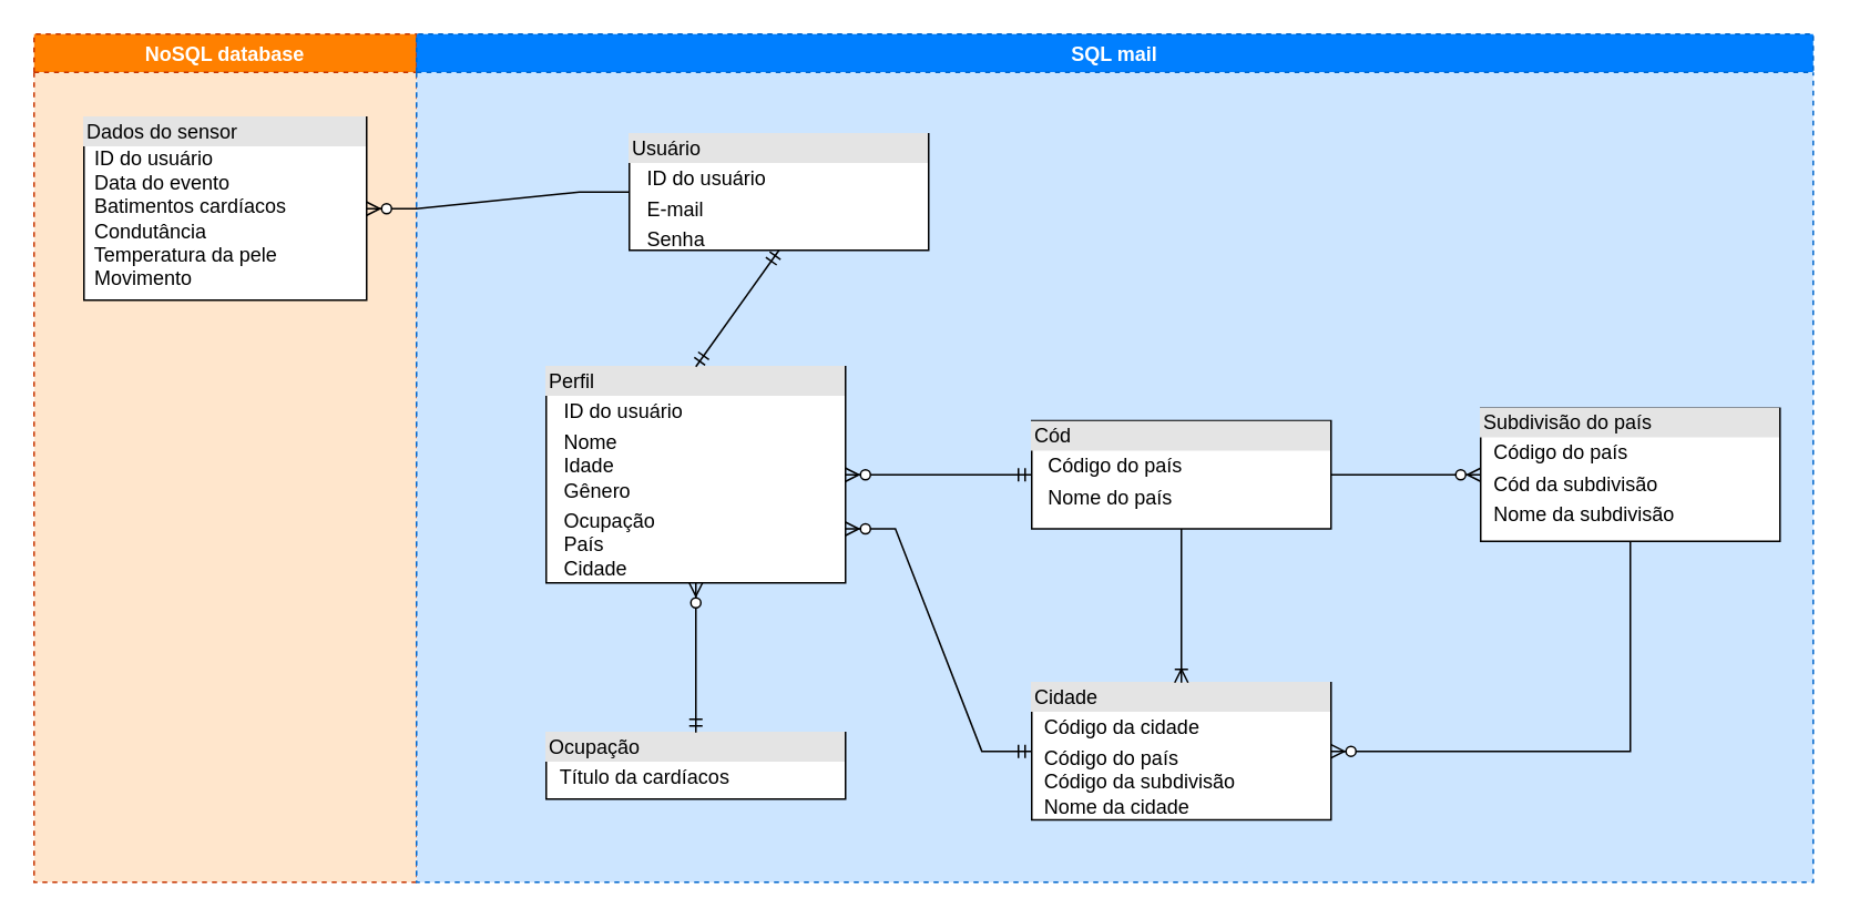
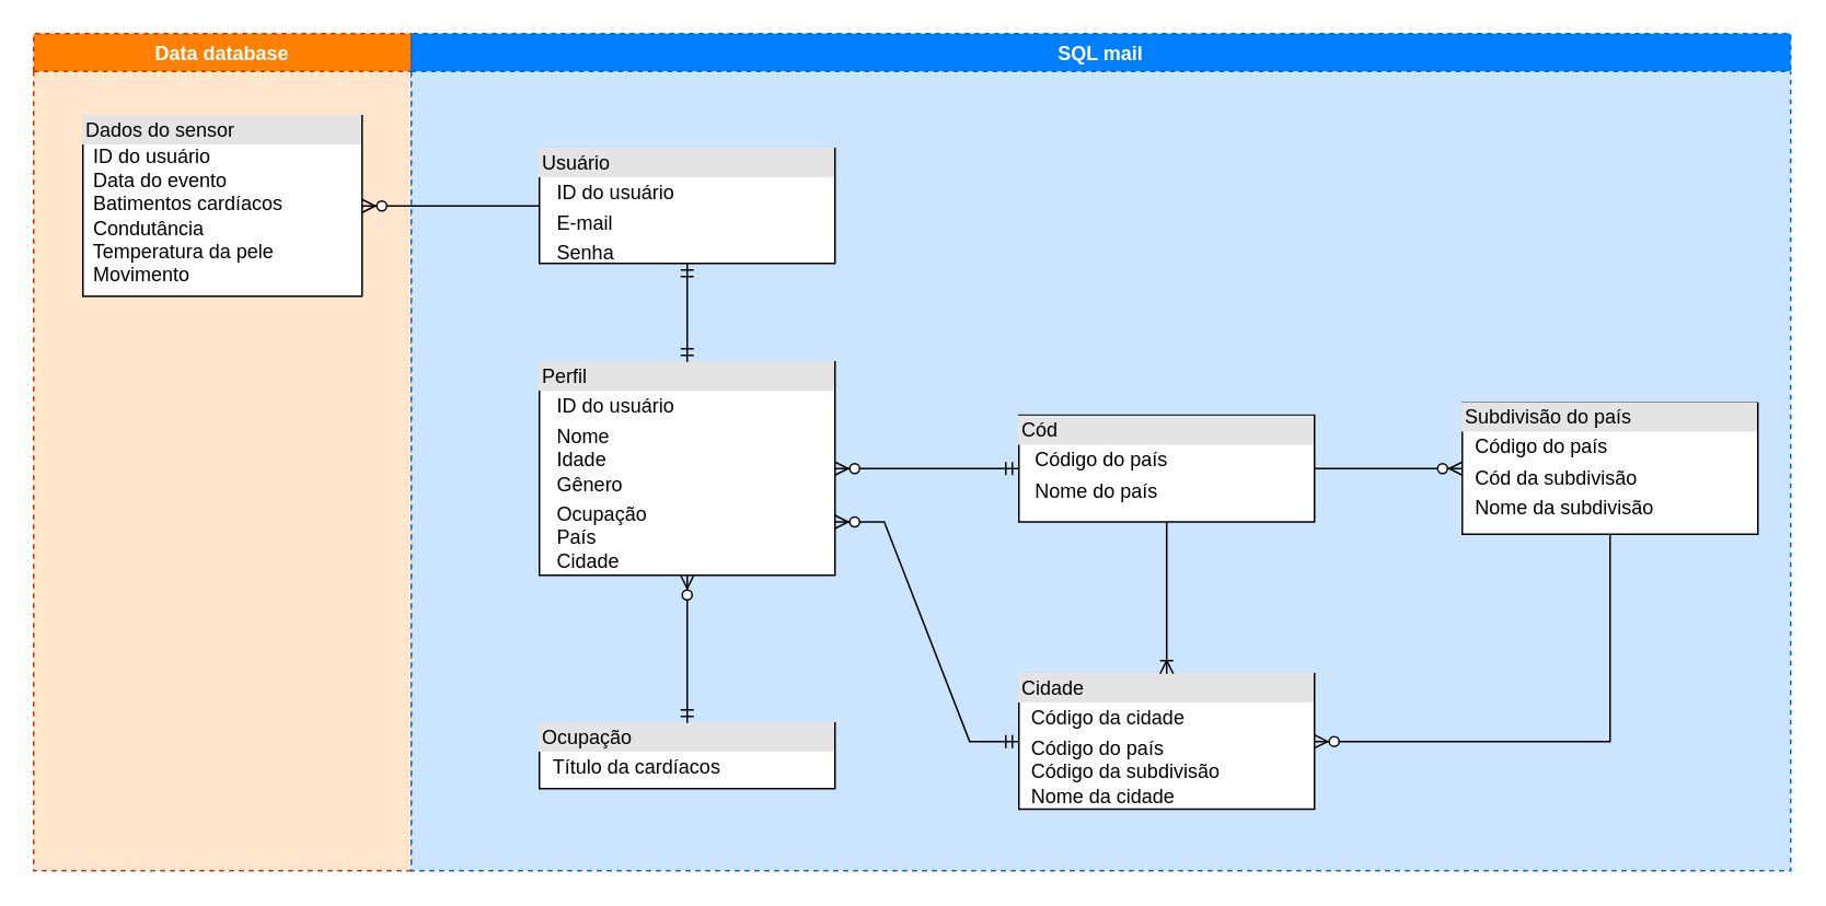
  <mxCell id="0" />
  <mxCell id="1" parent="0" />
- <mxCell id="2" value="NoSQL database" style="swimlane;dashed=1;fillColor=#FF8000;strokeColor=#C73500;fontColor=#FFFFFF;swimlaneFillColor=#FFE6CC;" parent="1" vertex="1"><mxGeometry y="20" width="230" height="510" as="geometry" x="20" /></mxCell>
+ <mxCell id="2" value="Data database" style="swimlane;dashed=1;fillColor=#FF8000;strokeColor=#C73500;fontColor=#FFFFFF;swimlaneFillColor=#FFE6CC;" parent="1" vertex="1"><mxGeometry y="20" width="230" height="510" as="geometry" x="20" /></mxCell>
  <mxCell id="3" value="&lt;div style=&quot;box-sizing: border-box ; width: 100% ; background: #e4e4e4 ; padding: 2px&quot;&gt;Dados do sensor&lt;/div&gt;&amp;nbsp; ID do usuário&lt;br&gt;&amp;nbsp; Data do evento&lt;br&gt;&amp;nbsp; Batimentos cardíacos&lt;br&gt;&amp;nbsp; Condutância&lt;br&gt;&amp;nbsp; Temperatura da pele&lt;br&gt;&amp;nbsp; Movimento" style="verticalAlign=top;align=left;overflow=fill;html=1;" parent="2" vertex="1"><mxGeometry x="30" y="50" width="170" height="110" as="geometry" /></mxCell>
  <mxCell id="4" value="SQL mail" style="swimlane;dashed=1;fillColor=#007FFF;fontColor=#ffffff;strokeColor=#0066CC;swimlaneFillColor=#CCE5FF;" parent="1" vertex="1"><mxGeometry x="250" y="20" width="840" height="510" as="geometry" /></mxCell>
  <mxCell id="5" value="está em" style="text;html=1;strokeColor=none;fillColor=none;align=center;verticalAlign=middle;whiteSpace=wrap;rounded=0;" parent="4" vertex="1"><mxGeometry x="198" y="204" width="60" height="30" as="geometry" /></mxCell>
- <mxCell id="6" value="&lt;div style=&quot;box-sizing: border-box ; width: 100% ; background: #e4e4e4 ; padding: 2px&quot;&gt;Usuário&lt;/div&gt;&lt;table style=&quot;width: 100% ; font-size: 1em&quot; cellpadding=&quot;2&quot; cellspacing=&quot;0&quot;&gt;&lt;tbody&gt;&lt;tr&gt;&lt;td&gt;&lt;br&gt;&lt;/td&gt;&lt;td&gt;ID do usuário&lt;/td&gt;&lt;/tr&gt;&lt;tr&gt;&lt;td&gt;&lt;br&gt;&lt;/td&gt;&lt;td&gt;E-mail&lt;/td&gt;&lt;/tr&gt;&lt;tr&gt;&lt;td&gt;&lt;/td&gt;&lt;td&gt;Senha&lt;/td&gt;&lt;/tr&gt;&lt;/tbody&gt;&lt;/table&gt;" style="verticalAlign=top;align=left;overflow=fill;html=1;" parent="4" vertex="1"><mxGeometry x="128" y="60" width="180" height="70" as="geometry" /></mxCell>
+ <mxCell id="6" value="&lt;div style=&quot;box-sizing: border-box ; width: 100% ; background: #e4e4e4 ; padding: 2px&quot;&gt;Usuário&lt;/div&gt;&lt;table style=&quot;width: 100% ; font-size: 1em&quot; cellpadding=&quot;2&quot; cellspacing=&quot;0&quot;&gt;&lt;tbody&gt;&lt;tr&gt;&lt;td&gt;&lt;br&gt;&lt;/td&gt;&lt;td&gt;ID do usuário&lt;/td&gt;&lt;/tr&gt;&lt;tr&gt;&lt;td&gt;&lt;br&gt;&lt;/td&gt;&lt;td&gt;E-mail&lt;/td&gt;&lt;/tr&gt;&lt;tr&gt;&lt;td&gt;&lt;/td&gt;&lt;td&gt;Senha&lt;/td&gt;&lt;/tr&gt;&lt;/tbody&gt;&lt;/table&gt;" style="verticalAlign=top;align=left;overflow=fill;html=1;" parent="4" vertex="1"><mxGeometry x="78" y="70" width="180" height="70" as="geometry" /></mxCell>
  <mxCell id="7" value="&lt;div style=&quot;box-sizing: border-box ; width: 100% ; background: #e4e4e4 ; padding: 2px&quot;&gt;Perfil&lt;/div&gt;&lt;table style=&quot;width: 100% ; font-size: 1em&quot; cellpadding=&quot;2&quot; cellspacing=&quot;0&quot;&gt;&lt;tbody&gt;&lt;tr&gt;&lt;td&gt;&lt;br&gt;&lt;/td&gt;&lt;td&gt;ID do usuário&lt;/td&gt;&lt;/tr&gt;&lt;tr&gt;&lt;td&gt;&lt;br&gt;&lt;br&gt;&lt;/td&gt;&lt;td&gt;Nome&lt;br&gt;Idade&lt;br&gt;Gênero&lt;/td&gt;&lt;/tr&gt;&lt;tr&gt;&lt;td&gt;&lt;br&gt;&lt;br&gt;&lt;/td&gt;&lt;td&gt;Ocupação&lt;br&gt;País&lt;br&gt;Cidade&lt;/td&gt;&lt;/tr&gt;&lt;/tbody&gt;&lt;/table&gt;" style="verticalAlign=top;align=left;overflow=fill;html=1;" parent="4" vertex="1"><mxGeometry x="78" y="200" width="180" height="130" as="geometry" /></mxCell>
  <mxCell id="8" value="&lt;div style=&quot;box-sizing: border-box ; width: 100% ; background: #e4e4e4 ; padding: 2px&quot;&gt;Cód&lt;/div&gt;&lt;table style=&quot;width: 100% ; font-size: 1em&quot; cellpadding=&quot;2&quot; cellspacing=&quot;0&quot;&gt;&lt;tbody&gt;&lt;tr&gt;&lt;td&gt;&lt;br&gt;&lt;/td&gt;&lt;td&gt;Código do país&lt;/td&gt;&lt;/tr&gt;&lt;tr&gt;&lt;td&gt;&lt;br&gt;&lt;/td&gt;&lt;td&gt;Nome do país&lt;/td&gt;&lt;/tr&gt;&lt;tr&gt;&lt;td&gt;&lt;/td&gt;&lt;td&gt;&lt;br&gt;&lt;/td&gt;&lt;/tr&gt;&lt;/tbody&gt;&lt;/table&gt;" style="verticalAlign=top;align=left;overflow=fill;html=1;" parent="4" vertex="1"><mxGeometry x="370" y="232.5" width="180" height="65" as="geometry" /></mxCell>
  <mxCell id="9" value="&lt;div style=&quot;box-sizing: border-box ; width: 100% ; background: #e4e4e4 ; padding: 2px&quot;&gt;Subdivisão do país&lt;/div&gt;&lt;table style=&quot;width: 100% ; font-size: 1em&quot; cellpadding=&quot;2&quot; cellspacing=&quot;0&quot;&gt;&lt;tbody&gt;&lt;tr&gt;&lt;td&gt;&lt;br&gt;&lt;/td&gt;&lt;td&gt;Código do país&lt;/td&gt;&lt;/tr&gt;&lt;tr&gt;&lt;td&gt;&lt;br&gt;&lt;/td&gt;&lt;td&gt;Cód da subdivisão&lt;/td&gt;&lt;/tr&gt;&lt;tr&gt;&lt;td&gt;&lt;/td&gt;&lt;td&gt;Nome da subdivisão&lt;/td&gt;&lt;/tr&gt;&lt;/tbody&gt;&lt;/table&gt;" style="verticalAlign=top;align=left;overflow=fill;html=1;" parent="4" vertex="1"><mxGeometry x="640" y="225" width="180" height="80" as="geometry" /></mxCell>
  <mxCell id="10" value="&lt;div style=&quot;box-sizing: border-box ; width: 100% ; background: #e4e4e4 ; padding: 2px&quot;&gt;Ocupação&lt;/div&gt;&lt;table style=&quot;width: 100% ; font-size: 1em&quot; cellpadding=&quot;2&quot; cellspacing=&quot;0&quot;&gt;&lt;tbody&gt;&lt;tr&gt;&lt;td&gt;&lt;br&gt;&lt;/td&gt;&lt;td&gt;Título da cardíacos&lt;/td&gt;&lt;/tr&gt;&lt;tr&gt;&lt;td&gt;&lt;br&gt;&lt;/td&gt;&lt;td&gt;&lt;br&gt;&lt;/td&gt;&lt;/tr&gt;&lt;tr&gt;&lt;td&gt;&lt;/td&gt;&lt;td&gt;&lt;br&gt;&lt;/td&gt;&lt;/tr&gt;&lt;/tbody&gt;&lt;/table&gt;" style="verticalAlign=top;align=left;overflow=fill;html=1;" parent="4" vertex="1"><mxGeometry x="78" y="420" width="180" height="40" as="geometry" /></mxCell>
  <mxCell id="11" value="&lt;div style=&quot;box-sizing: border-box ; width: 100% ; background: #e4e4e4 ; padding: 2px&quot;&gt;Cidade&lt;/div&gt;&lt;table style=&quot;width: 100% ; font-size: 1em&quot; cellpadding=&quot;2&quot; cellspacing=&quot;0&quot;&gt;&lt;tbody&gt;&lt;tr&gt;&lt;td&gt;&lt;br&gt;&lt;/td&gt;&lt;td&gt;Código da cidade&lt;/td&gt;&lt;/tr&gt;&lt;tr&gt;&lt;td&gt;&lt;br&gt;&lt;br&gt;&lt;br&gt;&lt;/td&gt;&lt;td&gt;Código do país&lt;br&gt;Código da subdivisão&lt;br&gt;Nome da cidade&lt;/td&gt;&lt;/tr&gt;&lt;tr&gt;&lt;td&gt;&lt;/td&gt;&lt;td&gt;&lt;br&gt;&lt;/td&gt;&lt;/tr&gt;&lt;/tbody&gt;&lt;/table&gt;" style="verticalAlign=top;align=left;overflow=fill;html=1;" parent="4" vertex="1"><mxGeometry x="370" y="390" width="180" height="82.5" as="geometry" /></mxCell>
  <mxCell id="12" value="" style="fontSize=12;html=1;endArrow=ERoneToMany;rounded=0;exitX=0.5;exitY=1;exitDx=0;exitDy=0;entryX=0.5;entryY=0;entryDx=0;entryDy=0;" parent="4" source="8" target="11" edge="1"><mxGeometry width="100" height="100" relative="1" as="geometry"><mxPoint x="500" y="170" as="sourcePoint" /><mxPoint x="600" y="70" as="targetPoint" /></mxGeometry></mxCell>
  <mxCell id="13" value="" style="fontSize=12;html=1;endArrow=ERzeroToMany;endFill=1;rounded=0;exitX=1;exitY=0.5;exitDx=0;exitDy=0;entryX=0;entryY=0.5;entryDx=0;entryDy=0;" parent="4" source="8" target="9" edge="1"><mxGeometry width="100" height="100" relative="1" as="geometry"><mxPoint x="450" y="400" as="sourcePoint" /><mxPoint x="550" y="300" as="targetPoint" /></mxGeometry></mxCell>
  <mxCell id="14" value="" style="edgeStyle=entityRelationEdgeStyle;fontSize=12;html=1;endArrow=ERzeroToMany;startArrow=ERmandOne;rounded=0;entryX=1;entryY=0.5;entryDx=0;entryDy=0;exitX=0;exitY=0.5;exitDx=0;exitDy=0;" parent="4" source="8" target="7" edge="1"><mxGeometry width="100" height="100" relative="1" as="geometry"><mxPoint x="270" y="290" as="sourcePoint" /><mxPoint x="370" y="190" as="targetPoint" /></mxGeometry></mxCell>
  <mxCell id="15" value="" style="edgeStyle=entityRelationEdgeStyle;fontSize=12;html=1;endArrow=ERzeroToMany;startArrow=ERmandOne;rounded=0;entryX=1;entryY=0.75;entryDx=0;entryDy=0;exitX=0;exitY=0.5;exitDx=0;exitDy=0;" parent="4" source="11" target="7" edge="1"><mxGeometry width="100" height="100" relative="1" as="geometry"><mxPoint x="376" y="340" as="sourcePoint" /><mxPoint x="264" y="340" as="targetPoint" /></mxGeometry></mxCell>
  <mxCell id="16" value="" style="fontSize=12;html=1;endArrow=ERzeroToMany;startArrow=ERmandOne;rounded=0;entryX=0.5;entryY=1;entryDx=0;entryDy=0;exitX=0.5;exitY=0;exitDx=0;exitDy=0;" parent="4" source="10" target="7" edge="1"><mxGeometry width="100" height="100" relative="1" as="geometry"><mxPoint x="110" y="420" as="sourcePoint" /><mxPoint x="210" y="320" as="targetPoint" /></mxGeometry></mxCell>
  <mxCell id="17" value="" style="fontSize=12;html=1;endArrow=ERmandOne;startArrow=ERmandOne;rounded=0;entryX=0.5;entryY=1;entryDx=0;entryDy=0;exitX=0.5;exitY=0;exitDx=0;exitDy=0;" parent="4" source="7" target="6" edge="1"><mxGeometry width="100" height="100" relative="1" as="geometry"><mxPoint x="270" y="290" as="sourcePoint" /><mxPoint x="370" y="190" as="targetPoint" /></mxGeometry></mxCell>
  <mxCell id="18" value="" style="edgeStyle=orthogonalEdgeStyle;fontSize=12;html=1;endArrow=ERzeroToMany;endFill=1;rounded=0;entryX=1;entryY=0.5;entryDx=0;entryDy=0;exitX=0.5;exitY=1;exitDx=0;exitDy=0;" parent="4" source="9" target="11" edge="1"><mxGeometry width="100" height="100" relative="1" as="geometry"><mxPoint x="640" y="420" as="sourcePoint" /><mxPoint x="740" y="320" as="targetPoint" /></mxGeometry></mxCell>
  <mxCell id="19" value="" style="edgeStyle=entityRelationEdgeStyle;fontSize=12;html=1;endArrow=ERzeroToMany;endFill=1;rounded=0;exitX=0;exitY=0.5;exitDx=0;exitDy=0;entryX=1;entryY=0.5;entryDx=0;entryDy=0;" parent="1" source="6" target="3" edge="1"><mxGeometry width="100" height="100" relative="1" as="geometry"><mxPoint x="80" y="330" as="sourcePoint" /><mxPoint x="180" y="230" as="targetPoint" /></mxGeometry></mxCell>
